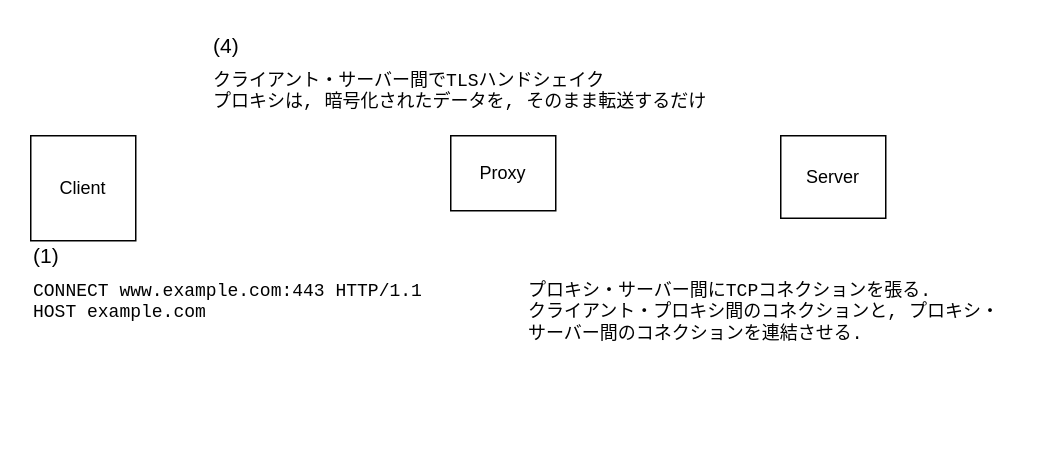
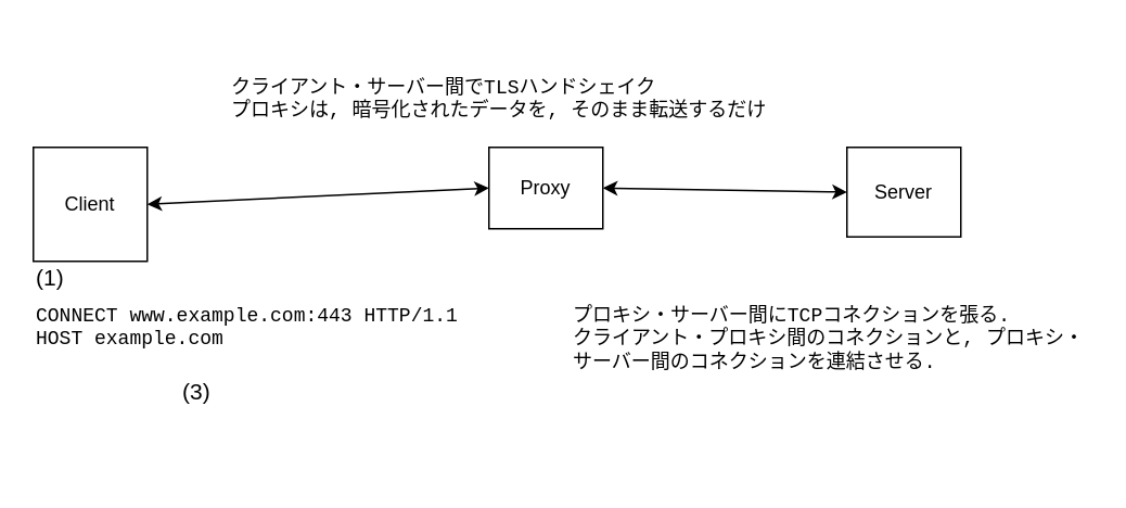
  <mxCell id="0" />
  <mxCell id="1" parent="0" />
  <mxCell id="2" value="Proxy" style="rounded=0;whiteSpace=wrap;html=1;" vertex="1" parent="1"><mxGeometry x="300" y="90" width="70" height="50" as="geometry" /></mxCell>
  <mxCell id="3" value="Server" style="rounded=0;whiteSpace=wrap;html=1;" vertex="1" parent="1"><mxGeometry x="520" y="90" width="70" height="55" as="geometry" /></mxCell>
+ <mxCell id="4" value="" style="endArrow=classic;startArrow=classic;html=1;entryX=0;entryY=0.5;entryDx=0;entryDy=0;exitX=1;exitY=0.5;exitDx=0;exitDy=0;" edge="1" parent="1" source="2" target="3"><mxGeometry width="50" height="50" relative="1" as="geometry"><mxPoint x="500" y="210" as="sourcePoint" /><mxPoint x="550" y="160" as="targetPoint" /></mxGeometry></mxCell>
  <mxCell id="5" value="Client" style="rounded=0;whiteSpace=wrap;html=1;" vertex="1" parent="1"><mxGeometry x="20" y="90" width="70" height="70" as="geometry" /></mxCell>
+ <mxCell id="6" value="" style="endArrow=classic;startArrow=classic;html=1;exitX=1;exitY=0.5;exitDx=0;exitDy=0;entryX=0;entryY=0.5;entryDx=0;entryDy=0;" edge="1" parent="1" source="5" target="2"><mxGeometry width="50" height="50" relative="1" as="geometry"><mxPoint x="380" y="180" as="sourcePoint" /><mxPoint x="270" y="180" as="targetPoint" /></mxGeometry></mxCell>
  <mxCell id="7" value="" style="group" vertex="1" connectable="0" parent="1"><mxGeometry x="20" y="160" width="270" height="60" as="geometry" /></mxCell>
  <mxCell id="8" value="CONNECT www.example.com:443 HTTP/1.1&lt;br&gt;HOST example.com" style="text;html=1;strokeColor=none;fillColor=none;align=left;verticalAlign=top;whiteSpace=wrap;rounded=0;fontFamily=Courier New;" vertex="1" parent="7"><mxGeometry y="20" width="270" height="40" as="geometry" /></mxCell>
  <mxCell id="9" value="(1)" style="text;html=1;strokeColor=none;fillColor=none;align=left;verticalAlign=middle;whiteSpace=wrap;rounded=0;fontFamily=Helvetica;fontSize=14;" vertex="1" parent="7"><mxGeometry width="51.429" height="20" as="geometry" /></mxCell>
  <mxCell id="10" value="" style="group" vertex="1" connectable="0" parent="1"><mxGeometry x="110" y="230" width="260" height="60" as="geometry" /></mxCell>
+ <mxCell id="11" value="(3)" style="text;html=1;strokeColor=none;fillColor=none;align=left;verticalAlign=middle;whiteSpace=wrap;rounded=0;fontFamily=Helvetica;fontSize=14;" vertex="1" parent="10"><mxGeometry width="49.524" height="20" as="geometry" /></mxCell>
  <mxCell id="12" value="" style="group" vertex="1" connectable="0" parent="1"><mxGeometry x="140" y="20" width="360" height="60" as="geometry" /></mxCell>
  <mxCell id="13" value="クライアント・サーバー間でTLSハンドシェイク&lt;br&gt;プロキシは, 暗号化されたデータを, そのまま転送するだけ" style="text;html=1;strokeColor=none;fillColor=none;align=left;verticalAlign=top;whiteSpace=wrap;rounded=0;fontFamily=Courier New;" vertex="1" parent="12"><mxGeometry y="20" width="360" height="40" as="geometry" /></mxCell>
- <mxCell id="14" value="(4)" style="text;html=1;strokeColor=none;fillColor=none;align=left;verticalAlign=middle;whiteSpace=wrap;rounded=0;fontFamily=Helvetica;fontSize=14;" vertex="1" parent="12"><mxGeometry width="49.524" height="20" as="geometry" /></mxCell>
  <mxCell id="15" value="" style="group" vertex="1" connectable="0" parent="1"><mxGeometry x="350" y="160" width="320" height="60" as="geometry" /></mxCell>
  <mxCell id="16" value="プロキシ・サーバー間にTCPコネクションを張る.&lt;br&gt;クライアント・プロキシ間のコネクションと, プロキシ・サーバー間のコネクションを連結させる." style="text;html=1;strokeColor=none;fillColor=none;align=left;verticalAlign=top;whiteSpace=wrap;rounded=0;fontFamily=Courier New;" vertex="1" parent="15"><mxGeometry y="20" width="320" height="40" as="geometry" /></mxCell>
